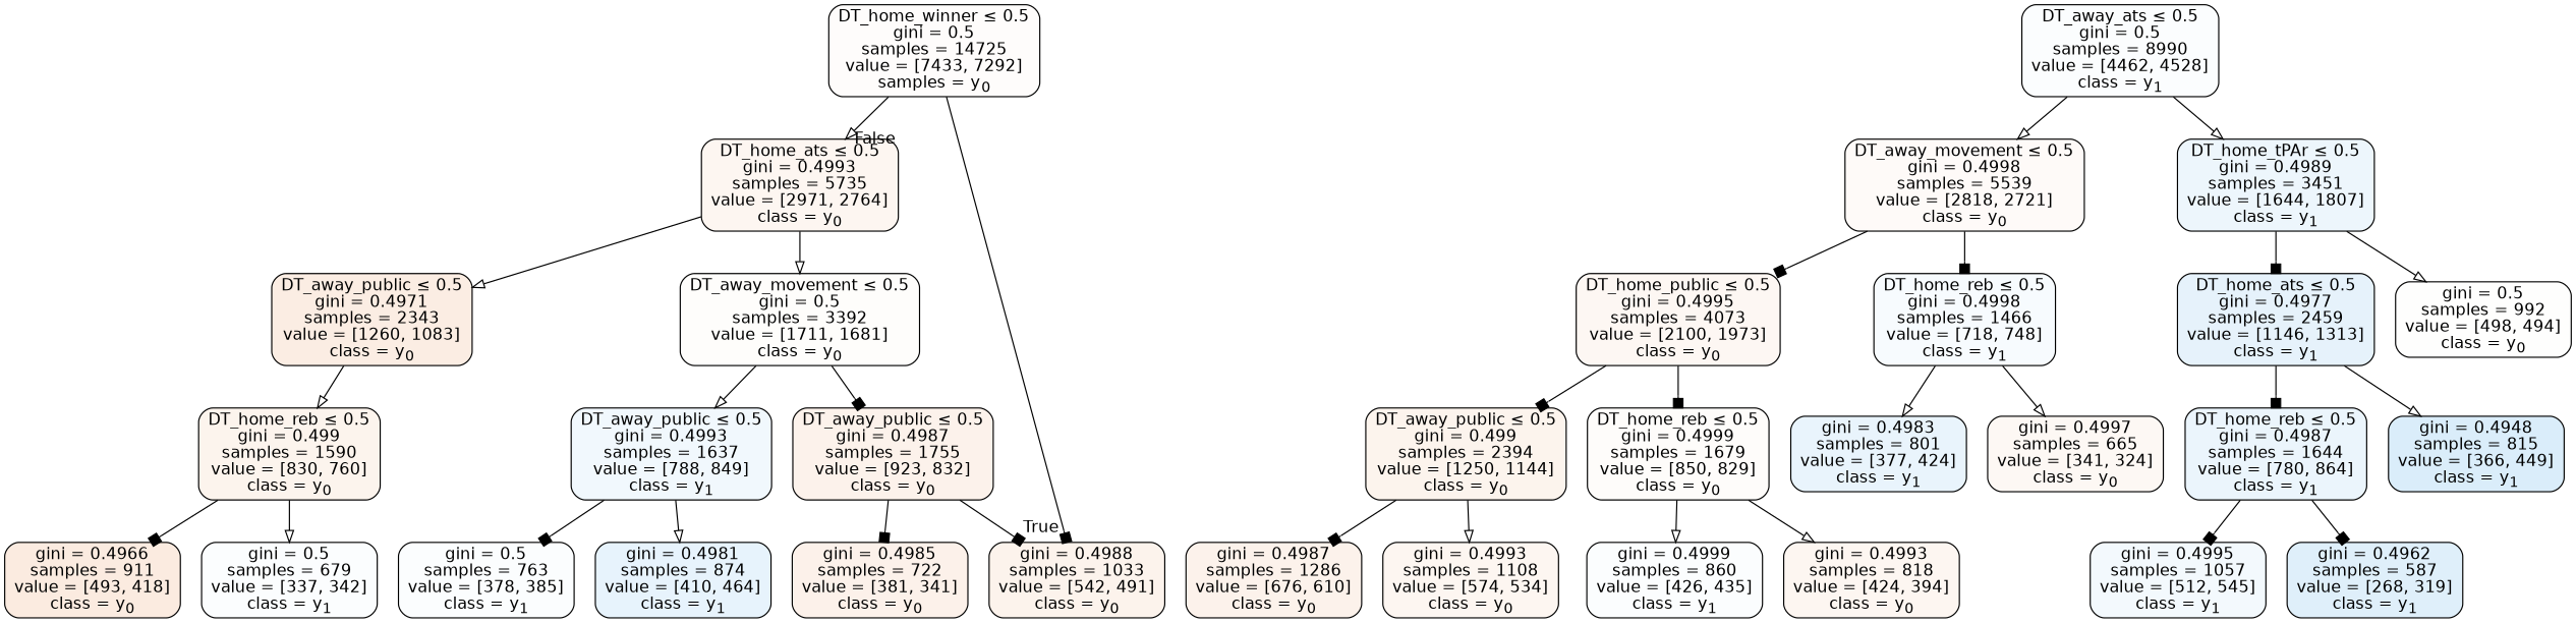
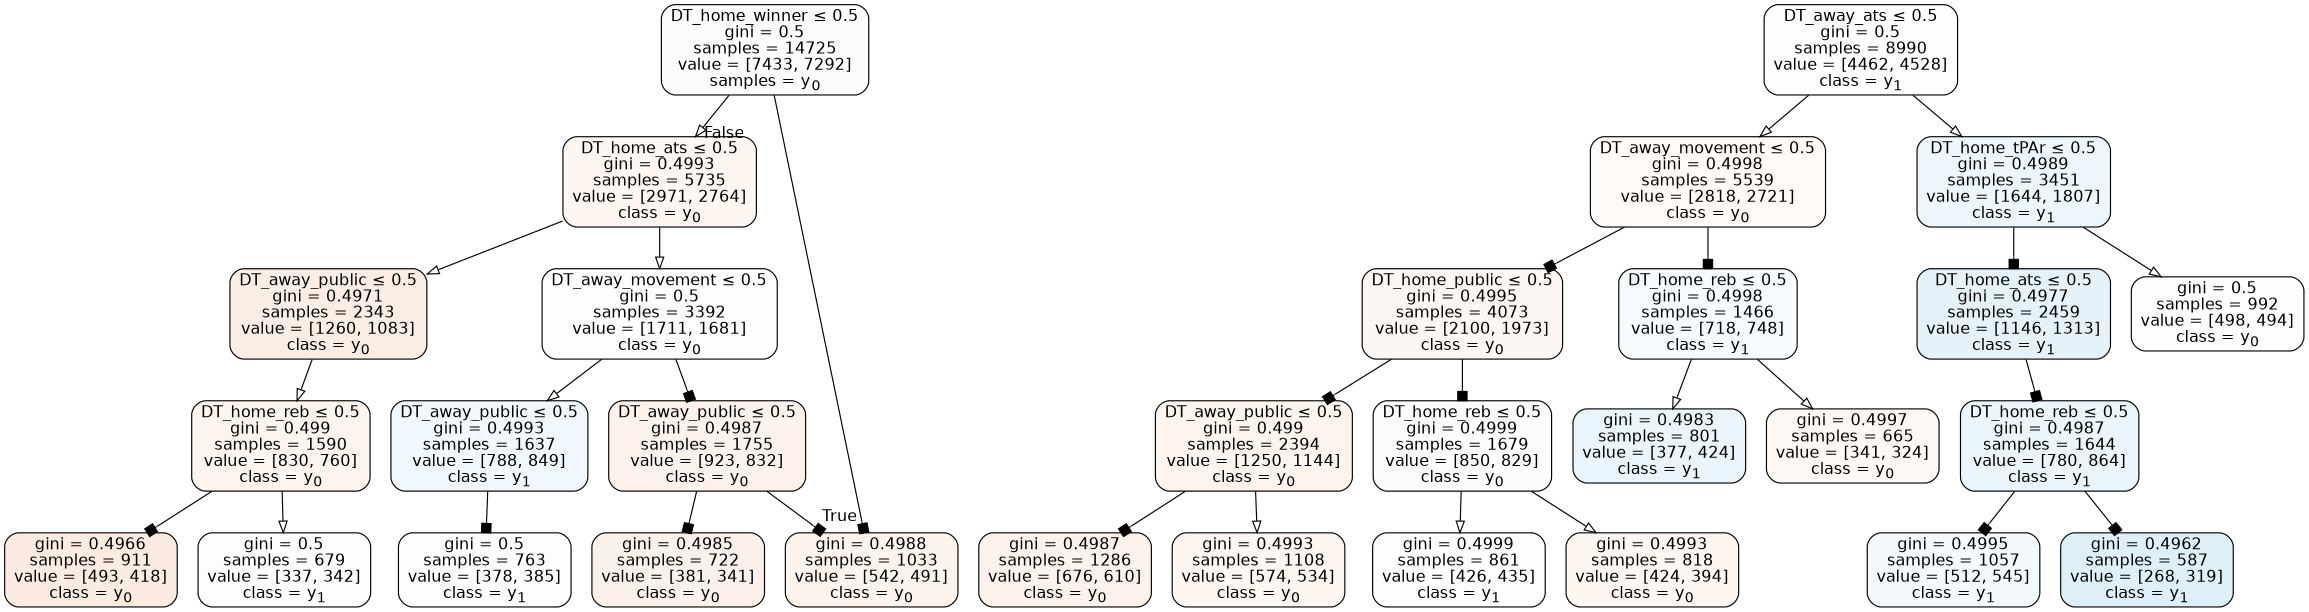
  digraph {
    node [color=black fillcolor="#e5813912" fontname=helvetica shape=box style="filled, rounded"]
    edge [arrowhead=onormal fontname=helvetica]
    n1 [fillcolor="#e5813905" label=<DT_home_winner &le; 0.5<br/>gini = 0.5<br/>samples = 14725<br/>value = [7433, 7292]<br/>samples = y<SUB>0</SUB>>]
    n2 [label=<DT_home_ats &le; 0.5<br/>gini = 0.4993<br/>samples = 5735<br/>value = [2971, 2764]<br/>class = y<SUB>0</SUB>>]
    n3 [fillcolor="#e5813918" label=<gini = 0.4988<br/>samples = 1033<br/>value = [542, 491]<br/>class = y<SUB>0</SUB>>]
    n4 [fillcolor="#399de504" label=<DT_away_ats &le; 0.5<br/>gini = 0.5<br/>samples = 8990<br/>value = [4462, 4528]<br/>class = y<SUB>1</SUB>>]
    n5 [fillcolor="#e5813909" label=<DT_away_movement &le; 0.5<br/>gini = 0.4998<br/>samples = 5539<br/>value = [2818, 2721]<br/>class = y<SUB>0</SUB>>]
    n6 [fillcolor="#399de517" label=<DT_home_tPAr &le; 0.5<br/>gini = 0.4989<br/>samples = 3451<br/>value = [1644, 1807]<br/>class = y<SUB>1</SUB>>]
    n7 [fillcolor="#e5813904" label=<DT_away_movement &le; 0.5<br/>gini = 0.5<br/>samples = 3392<br/>value = [1711, 1681]<br/>class = y<SUB>0</SUB>>]
    n8 [fillcolor="#e5813924" label=<DT_away_public &le; 0.5<br/>gini = 0.4971<br/>samples = 2343<br/>value = [1260, 1083]<br/>class = y<SUB>0</SUB>>]
    n9 [fillcolor="#e581390f" label=<DT_home_public &le; 0.5<br/>gini = 0.4995<br/>samples = 4073<br/>value = [2100, 1973]<br/>class = y<SUB>0</SUB>>]
    n10 [fillcolor="#399de50a" label=<DT_home_reb &le; 0.5<br/>gini = 0.4998<br/>samples = 1466<br/>value = [718, 748]<br/>class = y<SUB>1</SUB>>]
    n11 [fillcolor="#399de520" label=<DT_home_ats &le; 0.5<br/>gini = 0.4977<br/>samples = 2459<br/>value = [1146, 1313]<br/>class = y<SUB>1</SUB>>]
    n12 [fillcolor="#e5813902" label=<gini = 0.5<br/>samples = 992<br/>value = [498, 494]<br/>class = y<SUB>0</SUB>>]
    n13 [fillcolor="#e5813916" label=<DT_away_public &le; 0.5<br/>gini = 0.499<br/>samples = 2394<br/>value = [1250, 1144]<br/>class = y<SUB>0</SUB>>]
    n14 [fillcolor="#e5813906" label=<DT_home_reb &le; 0.5<br/>gini = 0.4999<br/>samples = 1679<br/>value = [850, 829]<br/>class = y<SUB>0</SUB>>]
    n15 [fillcolor="#399de51c" label=<gini = 0.4983<br/>samples = 801<br/>value = [377, 424]<br/>class = y<SUB>1</SUB>>]
    n16 [fillcolor="#e581390d" label=<gini = 0.4997<br/>samples = 665<br/>value = [341, 324]<br/>class = y<SUB>0</SUB>>]
    n17 [fillcolor="#e5813919" label=<gini = 0.4987<br/>samples = 1286<br/>value = [676, 610]<br/>class = y<SUB>0</SUB>>]
    n18 [label=<gini = 0.4993<br/>samples = 1108<br/>value = [574, 534]<br/>class = y<SUB>0</SUB>>]
-   n19 [fillcolor="#399de505" label=<gini = 0.4999<br/>samples = 860<br/>value = [426, 435]<br/>class = y<SUB>1</SUB>>]
+   n19 [fillcolor="#399de505" label=<gini = 0.4999<br/>samples = 861<br/>value = [426, 435]<br/>class = y<SUB>1</SUB>>]
    n20 [label=<gini = 0.4993<br/>samples = 818<br/>value = [424, 394]<br/>class = y<SUB>0</SUB>>]
    n21 [fillcolor="#399de519" label=<DT_home_reb &le; 0.5<br/>gini = 0.4987<br/>samples = 1644<br/>value = [780, 864]<br/>class = y<SUB>1</SUB>>]
-   n22 [fillcolor="#399de52f" label=<gini = 0.4948<br/>samples = 815<br/>value = [366, 449]<br/>class = y<SUB>1</SUB>>]
    n23 [fillcolor="#399de50f" label=<gini = 0.4995<br/>samples = 1057<br/>value = [512, 545]<br/>class = y<SUB>1</SUB>>]
    n24 [fillcolor="#399de529" label=<gini = 0.4962<br/>samples = 587<br/>value = [268, 319]<br/>class = y<SUB>1</SUB>>]
    n25 [fillcolor="#e5813919" label=<DT_away_public &le; 0.5<br/>gini = 0.4987<br/>samples = 1755<br/>value = [923, 832]<br/>class = y<SUB>0</SUB>>]
    n26 [fillcolor="#399de512" label=<DT_away_public &le; 0.5<br/>gini = 0.4993<br/>samples = 1637<br/>value = [788, 849]<br/>class = y<SUB>1</SUB>>]
    n27 [fillcolor="#e5813916" label=<DT_home_reb &le; 0.5<br/>gini = 0.499<br/>samples = 1590<br/>value = [830, 760]<br/>class = y<SUB>0</SUB>>]
    n28 [fillcolor="#e581391b" label=<gini = 0.4985<br/>samples = 722<br/>value = [381, 341]<br/>class = y<SUB>0</SUB>>]
    n29 [fillcolor="#399de505" label=<gini = 0.5<br/>samples = 763<br/>value = [378, 385]<br/>class = y<SUB>1</SUB>>]
-   n30 [fillcolor="#399de51e" label=<gini = 0.4981<br/>samples = 874<br/>value = [410, 464]<br/>class = y<SUB>1</SUB>>]
    n31 [fillcolor="#e5813927" label=<gini = 0.4966<br/>samples = 911<br/>value = [493, 418]<br/>class = y<SUB>0</SUB>>]
    n32 [fillcolor="#399de504" label=<gini = 0.5<br/>samples = 679<br/>value = [337, 342]<br/>class = y<SUB>1</SUB>>]
    n1 -> n2 [headlabel=False labelangle=-45 labeldistance=2.5]
    n1 -> n3 [arrowhead=box headlabel=True labelangle=45 labeldistance=2.5]
    n2 -> n7
    n2 -> n8
    n4 -> n5
    n4 -> n6
    n5 -> n9 [arrowhead=box]
    n5 -> n10 [arrowhead=box]
    n6 -> n11 [arrowhead=box]
    n6 -> n12
    n7 -> n25 [arrowhead=box]
    n7 -> n26
    n8 -> n27
    n9 -> n13 [arrowhead=box]
    n9 -> n14 [arrowhead=box]
    n10 -> n15
    n10 -> n16
    n11 -> n21 [arrowhead=box]
-   n11 -> n22
    n13 -> n17 [arrowhead=box]
    n13 -> n18
    n14 -> n19
    n14 -> n20
    n21 -> n23 [arrowhead=box]
    n21 -> n24 [arrowhead=box]
    n25 -> n3 [arrowhead=box]
    n25 -> n28 [arrowhead=box]
    n26 -> n29 [arrowhead=box]
-   n26 -> n30
    n27 -> n31 [arrowhead=box]
    n27 -> n32
  }
